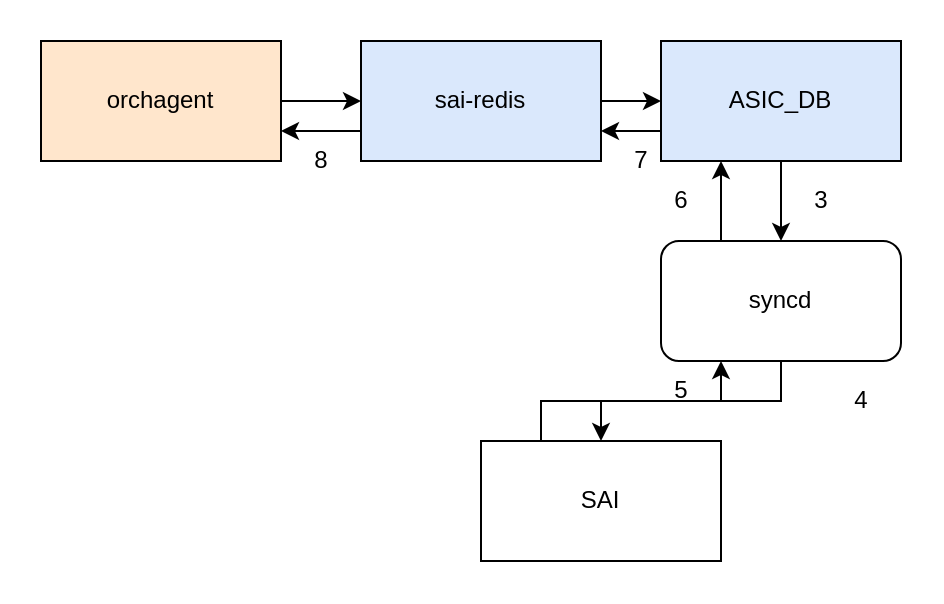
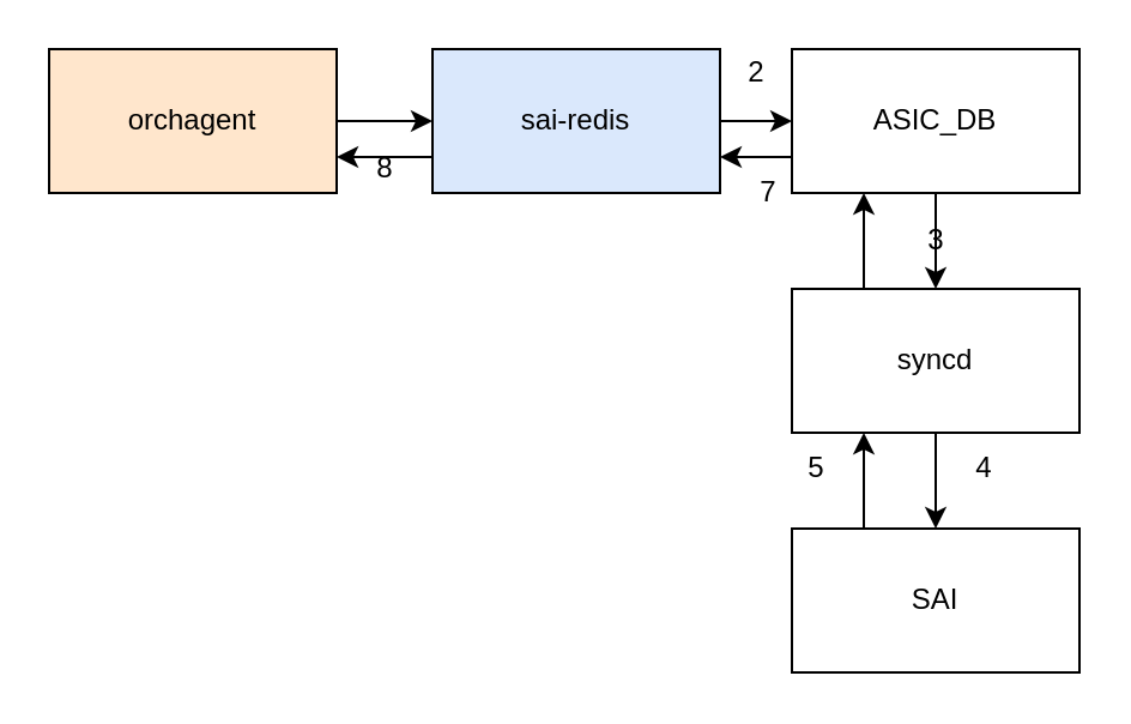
  <mxCell id="0" />
  <mxCell id="1" parent="0" />
  <mxCell id="2" style="edgeStyle=orthogonalEdgeStyle;rounded=0;orthogonalLoop=1;jettySize=auto;html=1;entryX=0;entryY=0.5;entryDx=0;entryDy=0;" edge="1" parent="1" source="3" target="6"><mxGeometry relative="1" as="geometry" /></mxCell>
  <mxCell id="3" value="orchagent" style="rounded=0;whiteSpace=wrap;html=1;fillColor=#ffe6cc;" vertex="1" parent="1"><mxGeometry x="20" y="20" width="120" height="60" as="geometry" /></mxCell>
  <mxCell id="4" style="edgeStyle=orthogonalEdgeStyle;rounded=0;orthogonalLoop=1;jettySize=auto;html=1;entryX=0;entryY=0.5;entryDx=0;entryDy=0;" edge="1" parent="1" source="6" target="9"><mxGeometry relative="1" as="geometry" /></mxCell>
  <mxCell id="5" style="edgeStyle=orthogonalEdgeStyle;rounded=0;orthogonalLoop=1;jettySize=auto;html=1;exitX=0;exitY=0.75;exitDx=0;exitDy=0;entryX=1;entryY=0.75;entryDx=0;entryDy=0;" edge="1" parent="1" source="6" target="3"><mxGeometry relative="1" as="geometry" /></mxCell>
  <mxCell id="6" value="sai-redis" style="rounded=0;whiteSpace=wrap;html=1;fillColor=#dae8fc;" vertex="1" parent="1"><mxGeometry x="180" y="20" width="120" height="60" as="geometry" /></mxCell>
  <mxCell id="7" style="edgeStyle=orthogonalEdgeStyle;rounded=0;orthogonalLoop=1;jettySize=auto;html=1;entryX=0.5;entryY=0;entryDx=0;entryDy=0;" edge="1" parent="1" source="9" target="12"><mxGeometry relative="1" as="geometry" /></mxCell>
  <mxCell id="8" style="edgeStyle=orthogonalEdgeStyle;rounded=0;orthogonalLoop=1;jettySize=auto;html=1;exitX=0;exitY=0.75;exitDx=0;exitDy=0;entryX=1;entryY=0.75;entryDx=0;entryDy=0;" edge="1" parent="1" source="9" target="6"><mxGeometry relative="1" as="geometry" /></mxCell>
- <mxCell id="9" value="ASIC_DB" style="rounded=0;whiteSpace=wrap;html=1;fillColor=#dae8fc;" vertex="1" parent="1"><mxGeometry x="330" y="20" width="120" height="60" as="geometry" /></mxCell>
+ <mxCell id="9" value="ASIC_DB" style="rounded=0;whiteSpace=wrap;html=1;" vertex="1" parent="1"><mxGeometry x="330" y="20" width="120" height="60" as="geometry" /></mxCell>
  <mxCell id="10" style="edgeStyle=orthogonalEdgeStyle;rounded=0;orthogonalLoop=1;jettySize=auto;html=1;entryX=0.5;entryY=0;entryDx=0;entryDy=0;" edge="1" parent="1" source="12" target="14"><mxGeometry relative="1" as="geometry" /></mxCell>
  <mxCell id="11" style="edgeStyle=orthogonalEdgeStyle;rounded=0;orthogonalLoop=1;jettySize=auto;html=1;exitX=0.25;exitY=0;exitDx=0;exitDy=0;entryX=0.25;entryY=1;entryDx=0;entryDy=0;" edge="1" parent="1" source="12" target="9"><mxGeometry relative="1" as="geometry" /></mxCell>
- <mxCell id="12" value="syncd" style="whiteSpace=wrap;html=1;rounded=1;" vertex="1" parent="1"><mxGeometry x="330" y="120" width="120" height="60" as="geometry" /></mxCell>
+ <mxCell id="12" value="syncd" style="rounded=0;whiteSpace=wrap;html=1;" vertex="1" parent="1"><mxGeometry x="330" y="120" width="120" height="60" as="geometry" /></mxCell>
  <mxCell id="13" style="edgeStyle=orthogonalEdgeStyle;rounded=0;orthogonalLoop=1;jettySize=auto;html=1;exitX=0.25;exitY=0;exitDx=0;exitDy=0;entryX=0.25;entryY=1;entryDx=0;entryDy=0;" edge="1" parent="1" source="14" target="12"><mxGeometry relative="1" as="geometry" /></mxCell>
- <mxCell id="14" value="SAI" style="rounded=0;whiteSpace=wrap;html=1;" vertex="1" parent="1"><mxGeometry x="240" y="220" width="120" height="60" as="geometry" /></mxCell>
- <mxCell id="16" value="3" style="text;html=1;align=center;verticalAlign=middle;resizable=0;points=[];autosize=1;" vertex="1" parent="1"><mxGeometry x="400" y="90" width="20" height="20" as="geometry" /></mxCell>
- <mxCell id="17" value="4" style="text;html=1;align=center;verticalAlign=middle;resizable=0;points=[];autosize=1;" vertex="1" parent="1"><mxGeometry x="420" y="190" width="20" height="20" as="geometry" /></mxCell>
+ <mxCell id="14" value="SAI" style="rounded=0;whiteSpace=wrap;html=1;" vertex="1" parent="1"><mxGeometry x="330" y="220" width="120" height="60" as="geometry" /></mxCell>
+ <mxCell id="15" value="2" style="text;html=1;align=center;verticalAlign=middle;resizable=0;points=[];autosize=1;" vertex="1" parent="1"><mxGeometry x="305" y="20" width="20" height="20" as="geometry" /></mxCell>
+ <mxCell id="16" value="3" style="text;html=1;align=center;verticalAlign=middle;resizable=0;points=[];autosize=1;" vertex="1" parent="1"><mxGeometry x="380" y="90" width="20" height="20" as="geometry" /></mxCell>
+ <mxCell id="17" value="4" style="text;html=1;align=center;verticalAlign=middle;resizable=0;points=[];autosize=1;" vertex="1" parent="1"><mxGeometry x="400" y="185" width="20" height="20" as="geometry" /></mxCell>
  <mxCell id="18" value="5" style="text;html=1;align=center;verticalAlign=middle;resizable=0;points=[];autosize=1;" vertex="1" parent="1"><mxGeometry x="330" y="185" width="20" height="20" as="geometry" /></mxCell>
- <mxCell id="19" value="6" style="text;html=1;align=center;verticalAlign=middle;resizable=0;points=[];autosize=1;" vertex="1" parent="1"><mxGeometry x="330" y="90" width="20" height="20" as="geometry" /></mxCell>
  <mxCell id="20" value="7" style="text;html=1;align=center;verticalAlign=middle;resizable=0;points=[];autosize=1;" vertex="1" parent="1"><mxGeometry x="310" y="70" width="20" height="20" as="geometry" /></mxCell>
- <mxCell id="21" value="8" style="text;html=1;align=center;verticalAlign=middle;resizable=0;points=[];autosize=1;" vertex="1" parent="1"><mxGeometry x="150" y="70" width="20" height="20" as="geometry" /></mxCell>
+ <mxCell id="21" value="8" style="text;html=1;align=center;verticalAlign=middle;resizable=0;points=[];autosize=1;" vertex="1" parent="1"><mxGeometry x="150" y="60" width="20" height="20" as="geometry" /></mxCell>
